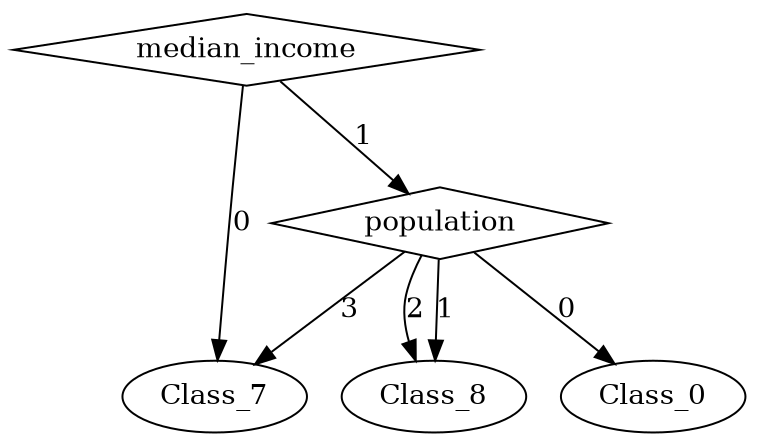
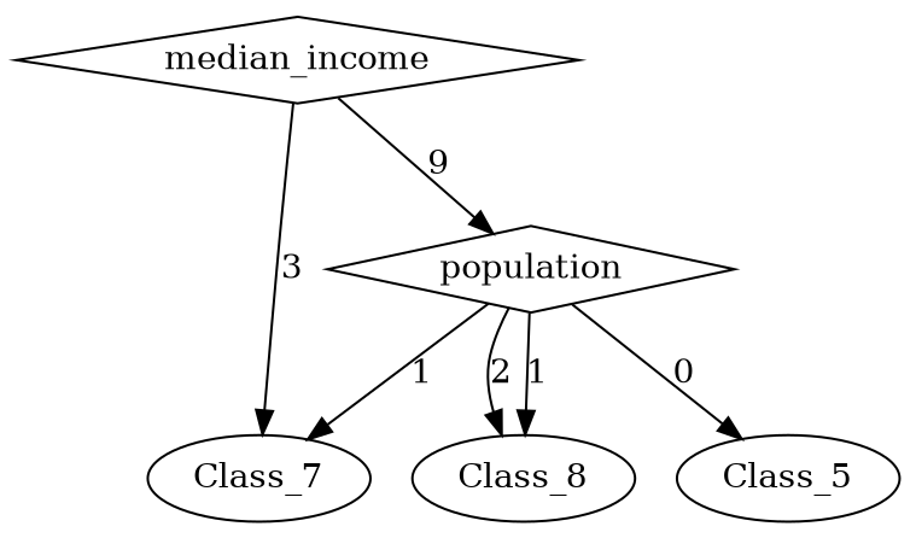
  digraph {
    n1 [label=Class_7]
    n2 [label=Class_8]
-   n3 [label=Class_0]
+   n3 [label=Class_5]
    n4 [label=population shape=diamond]
    n5 [label=median_income shape=diamond]
-   n4 -> n1 [label=3]
+   n4 -> n1 [label=1]
    n4 -> n2 [label=2]
    n4 -> n2 [label=1]
    n4 -> n3 [label=0]
-   n5 -> n1 [label=0]
-   n5 -> n4 [label=1]
+   n5 -> n1 [label=3]
+   n5 -> n4 [label=9]
  }
